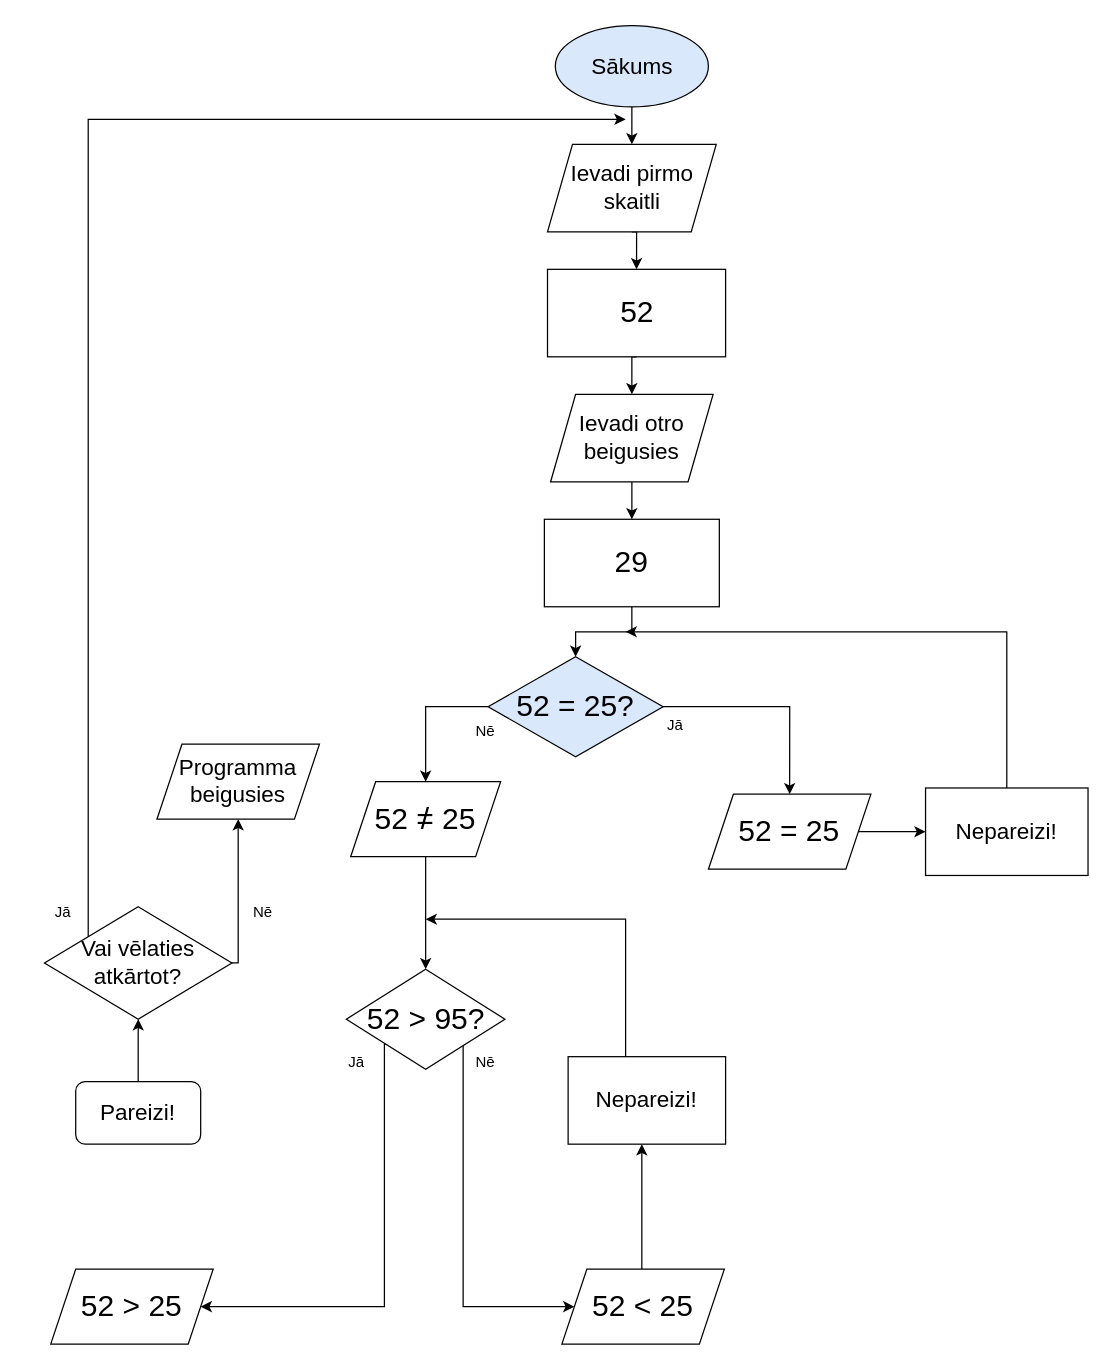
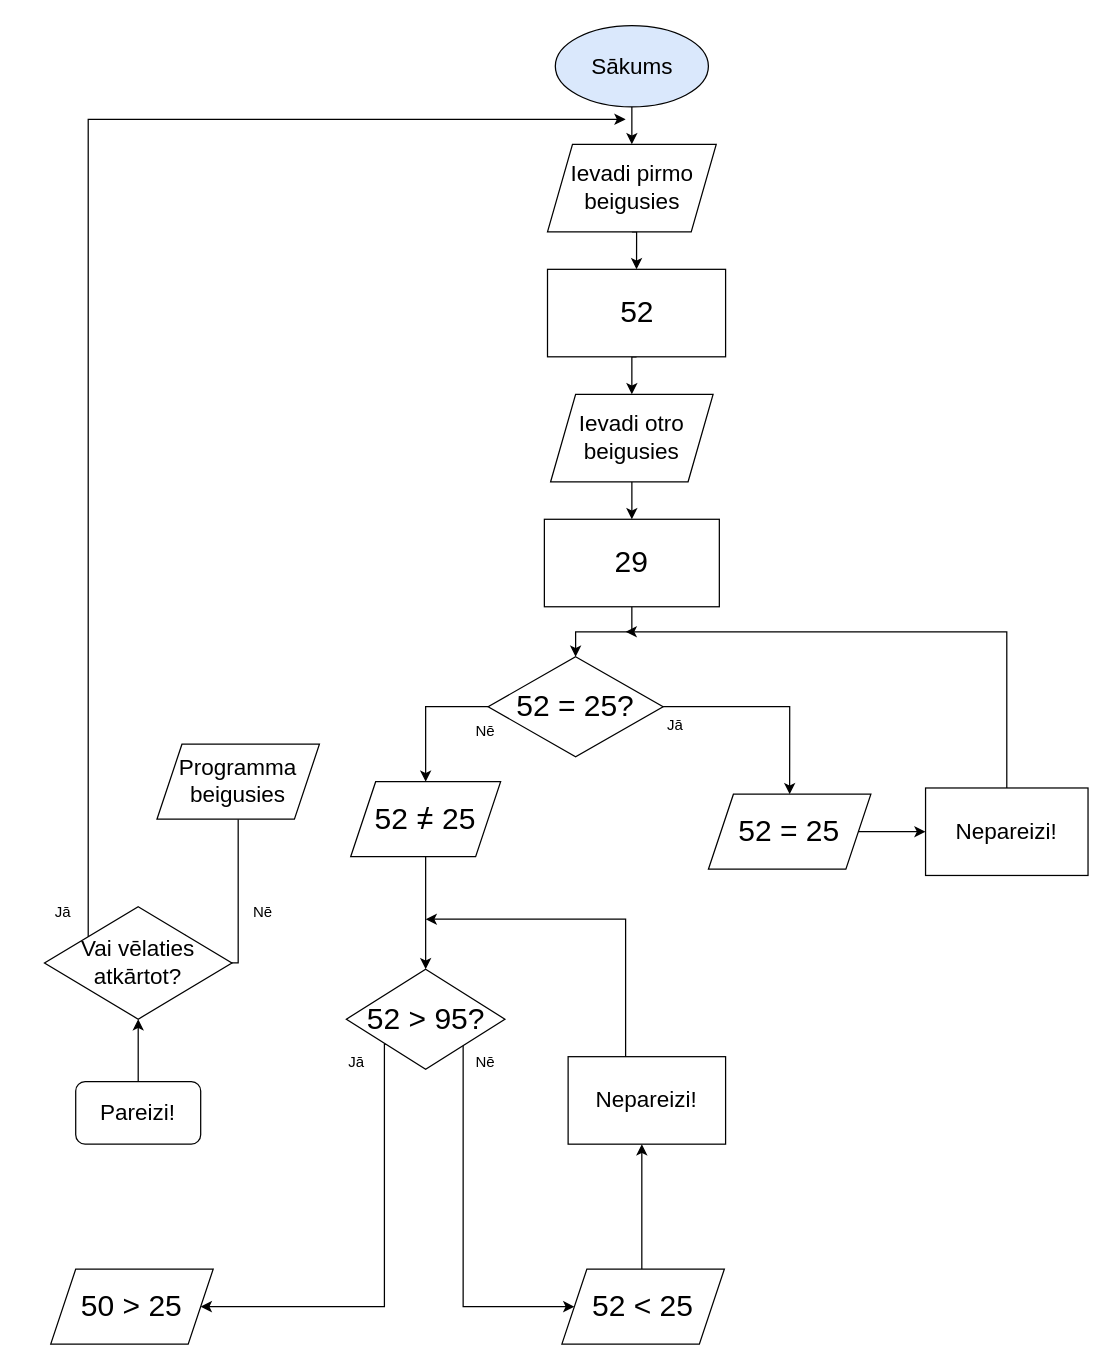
  <mxCell id="0" />
  <mxCell id="1" parent="0" />
  <mxCell id="2" style="edgeStyle=orthogonalEdgeStyle;rounded=0;orthogonalLoop=1;jettySize=auto;html=1;exitX=0.5;exitY=1;exitDx=0;exitDy=0;entryX=0.5;entryY=0;entryDx=0;entryDy=0;" edge="1" parent="1" source="3" target="5"><mxGeometry relative="1" as="geometry" /></mxCell>
  <mxCell id="3" value="&lt;font style=&quot;font-size: 18px;&quot;&gt;Sākums&lt;/font&gt;" style="ellipse;whiteSpace=wrap;html=1;fillColor=#dae8fc;" vertex="1" parent="1"><mxGeometry x="443.75" y="20" width="122.5" height="65" as="geometry" /></mxCell>
  <mxCell id="4" style="edgeStyle=orthogonalEdgeStyle;rounded=0;orthogonalLoop=1;jettySize=auto;html=1;exitX=0.5;exitY=1;exitDx=0;exitDy=0;entryX=0.5;entryY=0;entryDx=0;entryDy=0;" edge="1" parent="1" source="5" target="9"><mxGeometry relative="1" as="geometry" /></mxCell>
- <mxCell id="5" value="&lt;font style=&quot;font-size: 18px;&quot;&gt;Ievadi pirmo skaitli&lt;/font&gt;" style="shape=parallelogram;perimeter=parallelogramPerimeter;whiteSpace=wrap;html=1;fixedSize=1;" vertex="1" parent="1"><mxGeometry x="437.5" y="115" width="135" height="70" as="geometry" /></mxCell>
+ <mxCell id="5" value="&lt;font style=&quot;font-size: 18px;&quot;&gt;Ievadi pirmo beigusies&lt;/font&gt;" style="shape=parallelogram;perimeter=parallelogramPerimeter;whiteSpace=wrap;html=1;fixedSize=1;" vertex="1" parent="1"><mxGeometry x="437.5" y="115" width="135" height="70" as="geometry" /></mxCell>
  <mxCell id="6" style="edgeStyle=orthogonalEdgeStyle;rounded=0;orthogonalLoop=1;jettySize=auto;html=1;exitX=0.5;exitY=1;exitDx=0;exitDy=0;entryX=0.5;entryY=0;entryDx=0;entryDy=0;" edge="1" parent="1" source="7" target="11"><mxGeometry relative="1" as="geometry" /></mxCell>
  <mxCell id="7" value="&lt;font style=&quot;font-size: 18px;&quot;&gt;Ievadi otro beigusies&lt;/font&gt;" style="shape=parallelogram;perimeter=parallelogramPerimeter;whiteSpace=wrap;html=1;fixedSize=1;" vertex="1" parent="1"><mxGeometry x="440" y="315" width="129.99" height="70" as="geometry" /></mxCell>
  <mxCell id="8" style="edgeStyle=orthogonalEdgeStyle;rounded=0;orthogonalLoop=1;jettySize=auto;html=1;exitX=0.5;exitY=1;exitDx=0;exitDy=0;entryX=0.5;entryY=0;entryDx=0;entryDy=0;" edge="1" parent="1" source="9" target="7"><mxGeometry relative="1" as="geometry" /></mxCell>
  <mxCell id="9" value="&lt;font style=&quot;font-size: 24px;&quot;&gt;52&lt;/font&gt;" style="rounded=0;whiteSpace=wrap;html=1;" vertex="1" parent="1"><mxGeometry x="437.5" y="215" width="142.5" height="70" as="geometry" /></mxCell>
  <mxCell id="10" style="edgeStyle=orthogonalEdgeStyle;rounded=0;orthogonalLoop=1;jettySize=auto;html=1;exitX=0.5;exitY=1;exitDx=0;exitDy=0;entryX=0.5;entryY=0;entryDx=0;entryDy=0;" edge="1" parent="1" source="11" target="14"><mxGeometry relative="1" as="geometry" /></mxCell>
  <mxCell id="11" value="&lt;font style=&quot;font-size: 24px;&quot;&gt;29&lt;/font&gt;" style="rounded=0;whiteSpace=wrap;html=1;" vertex="1" parent="1"><mxGeometry x="434.99" y="415" width="140" height="70" as="geometry" /></mxCell>
  <mxCell id="12" style="edgeStyle=orthogonalEdgeStyle;rounded=0;orthogonalLoop=1;jettySize=auto;html=1;exitX=1;exitY=0.5;exitDx=0;exitDy=0;entryX=0.5;entryY=0;entryDx=0;entryDy=0;" edge="1" parent="1" source="14" target="16"><mxGeometry relative="1" as="geometry"><mxPoint x="630" y="615" as="targetPoint" /><Array as="points"><mxPoint x="631" y="565" /></Array></mxGeometry></mxCell>
  <mxCell id="13" style="edgeStyle=orthogonalEdgeStyle;rounded=0;orthogonalLoop=1;jettySize=auto;html=1;exitX=0.5;exitY=1;exitDx=0;exitDy=0;" edge="1" parent="1" source="30" target="19"><mxGeometry relative="1" as="geometry"><mxPoint x="380" y="565" as="targetPoint" /><Array as="points"><mxPoint x="340" y="715" /><mxPoint x="340" y="715" /></Array></mxGeometry></mxCell>
- <mxCell id="14" value="&lt;font style=&quot;font-size: 24px;&quot;&gt;52 = 25?&lt;/font&gt;" style="rhombus;whiteSpace=wrap;html=1;fillColor=#dae8fc;" vertex="1" parent="1"><mxGeometry x="390" y="525" width="140.01" height="80" as="geometry" /></mxCell>
+ <mxCell id="14" value="&lt;font style=&quot;font-size: 24px;&quot;&gt;52 = 25?&lt;/font&gt;" style="rhombus;whiteSpace=wrap;html=1;" vertex="1" parent="1"><mxGeometry x="390" y="525" width="140.01" height="80" as="geometry" /></mxCell>
  <mxCell id="15" style="edgeStyle=orthogonalEdgeStyle;rounded=0;orthogonalLoop=1;jettySize=auto;html=1;exitX=1;exitY=0.5;exitDx=0;exitDy=0;entryX=0;entryY=0.5;entryDx=0;entryDy=0;" edge="1" parent="1" source="16" target="21"><mxGeometry relative="1" as="geometry" /></mxCell>
  <mxCell id="16" value="&lt;font style=&quot;font-size: 24px;&quot;&gt;52 = 25&lt;/font&gt;" style="shape=parallelogram;perimeter=parallelogramPerimeter;whiteSpace=wrap;html=1;fixedSize=1;" vertex="1" parent="1"><mxGeometry x="566.25" y="635" width="130" height="60" as="geometry" /></mxCell>
  <mxCell id="17" style="edgeStyle=orthogonalEdgeStyle;rounded=0;orthogonalLoop=1;jettySize=auto;html=1;exitX=1;exitY=1;exitDx=0;exitDy=0;" edge="1" parent="1" source="19" target="23"><mxGeometry relative="1" as="geometry"><mxPoint x="330" y="845" as="targetPoint" /><Array as="points"><mxPoint x="370" y="835" /><mxPoint x="370" y="1045" /></Array></mxGeometry></mxCell>
  <mxCell id="18" style="edgeStyle=orthogonalEdgeStyle;rounded=0;orthogonalLoop=1;jettySize=auto;html=1;exitX=0;exitY=1;exitDx=0;exitDy=0;" edge="1" parent="1" source="19" target="26"><mxGeometry relative="1" as="geometry"><mxPoint x="260" y="1035" as="targetPoint" /><Array as="points"><mxPoint x="307" y="835" /><mxPoint x="307" y="1045" /></Array></mxGeometry></mxCell>
  <mxCell id="19" value="&lt;font style=&quot;font-size: 24px;&quot;&gt;52 &amp;gt; 95?&lt;/font&gt;" style="rhombus;whiteSpace=wrap;html=1;" vertex="1" parent="1"><mxGeometry x="276.56" y="775" width="126.87" height="80" as="geometry" /></mxCell>
  <mxCell id="20" style="edgeStyle=orthogonalEdgeStyle;rounded=0;orthogonalLoop=1;jettySize=auto;html=1;exitX=0.5;exitY=0;exitDx=0;exitDy=0;" edge="1" parent="1" source="21"><mxGeometry relative="1" as="geometry"><mxPoint x="500" y="505" as="targetPoint" /><Array as="points"><mxPoint x="805" y="505" /><mxPoint x="805" y="505" /></Array></mxGeometry></mxCell>
  <mxCell id="21" value="&lt;font style=&quot;font-size: 18px;&quot;&gt;Nepareizi!&lt;/font&gt;" style="rounded=0;whiteSpace=wrap;html=1;" vertex="1" parent="1"><mxGeometry x="740" y="630" width="130" height="70" as="geometry" /></mxCell>
  <mxCell id="22" style="edgeStyle=orthogonalEdgeStyle;rounded=0;orthogonalLoop=1;jettySize=auto;html=1;entryX=0.468;entryY=1;entryDx=0;entryDy=0;entryPerimeter=0;" edge="1" parent="1" source="23" target="25"><mxGeometry relative="1" as="geometry"><mxPoint x="534" y="1045" as="sourcePoint" /><Array as="points"><mxPoint x="513" y="1015" /><mxPoint x="513" y="1015" /></Array></mxGeometry></mxCell>
  <mxCell id="23" value="&lt;font style=&quot;font-size: 24px;&quot;&gt;52 &amp;lt; 25&lt;/font&gt;" style="shape=parallelogram;perimeter=parallelogramPerimeter;whiteSpace=wrap;html=1;fixedSize=1;" vertex="1" parent="1"><mxGeometry x="449" y="1015" width="130" height="60" as="geometry" /></mxCell>
  <mxCell id="24" style="edgeStyle=orthogonalEdgeStyle;rounded=0;orthogonalLoop=1;jettySize=auto;html=1;exitX=0.5;exitY=0;exitDx=0;exitDy=0;" edge="1" parent="1" source="25"><mxGeometry relative="1" as="geometry"><mxPoint x="340" y="735" as="targetPoint" /><Array as="points"><mxPoint x="500" y="865" /><mxPoint x="500" y="735" /></Array></mxGeometry></mxCell>
  <mxCell id="25" value="&lt;font style=&quot;font-size: 18px;&quot;&gt;Nepareizi!&lt;/font&gt;" style="rounded=0;whiteSpace=wrap;html=1;" vertex="1" parent="1"><mxGeometry x="454" y="845" width="126" height="70" as="geometry" /></mxCell>
- <mxCell id="26" value="&lt;font style=&quot;font-size: 24px;&quot;&gt;52 &amp;gt; 25&lt;/font&gt;" style="shape=parallelogram;perimeter=parallelogramPerimeter;whiteSpace=wrap;html=1;fixedSize=1;" vertex="1" parent="1"><mxGeometry x="40" y="1015" width="130" height="60" as="geometry" /></mxCell>
+ <mxCell id="26" value="&lt;font style=&quot;font-size: 24px;&quot;&gt;50 &amp;gt; 25&lt;/font&gt;" style="shape=parallelogram;perimeter=parallelogramPerimeter;whiteSpace=wrap;html=1;fixedSize=1;" vertex="1" parent="1"><mxGeometry x="40" y="1015" width="130" height="60" as="geometry" /></mxCell>
  <mxCell id="27" style="edgeStyle=orthogonalEdgeStyle;rounded=0;orthogonalLoop=1;jettySize=auto;html=1;exitX=0.5;exitY=0;exitDx=0;exitDy=0;entryX=0.5;entryY=1;entryDx=0;entryDy=0;" edge="1" parent="1" source="28" target="33"><mxGeometry relative="1" as="geometry" /></mxCell>
  <mxCell id="28" value="&lt;font style=&quot;font-size: 18px;&quot;&gt;Pareizi!&lt;/font&gt;" style="whiteSpace=wrap;html=1;rounded=1;" vertex="1" parent="1"><mxGeometry x="60" y="865" width="100" height="50" as="geometry" /></mxCell>
  <mxCell id="29" value="" style="edgeStyle=orthogonalEdgeStyle;rounded=0;orthogonalLoop=1;jettySize=auto;html=1;exitX=0;exitY=0.5;exitDx=0;exitDy=0;" edge="1" parent="1" source="14" target="30"><mxGeometry relative="1" as="geometry"><mxPoint x="297" y="765" as="targetPoint" /><mxPoint x="390" y="565" as="sourcePoint" /></mxGeometry></mxCell>
  <mxCell id="30" value="&lt;font style=&quot;font-size: 24px;&quot;&gt;52 = 25&lt;/font&gt;" style="shape=parallelogram;perimeter=parallelogramPerimeter;whiteSpace=wrap;html=1;fixedSize=1;" vertex="1" parent="1"><mxGeometry x="280" y="625" width="120" height="60" as="geometry" /></mxCell>
  <mxCell id="31" value="&lt;font style=&quot;font-size: 24px;&quot;&gt;/&lt;/font&gt;" style="text;strokeColor=none;align=center;fillColor=none;html=1;verticalAlign=middle;whiteSpace=wrap;rounded=0;" vertex="1" parent="1"><mxGeometry x="310" y="640" width="60" height="30" as="geometry" /></mxCell>
- <mxCell id="32" style="edgeStyle=orthogonalEdgeStyle;rounded=0;orthogonalLoop=1;jettySize=auto;html=1;exitX=1;exitY=0;exitDx=0;exitDy=0;entryX=0.5;entryY=1;entryDx=0;entryDy=0;" edge="1" parent="1" source="33" target="34"><mxGeometry relative="1" as="geometry"><mxPoint x="250" y="655" as="targetPoint" /><Array as="points"><mxPoint x="148" y="770" /><mxPoint x="190" y="770" /></Array></mxGeometry></mxCell>
+ <mxCell id="32" style="edgeStyle=orthogonalEdgeStyle;rounded=0;orthogonalLoop=1;jettySize=auto;html=1;exitX=1;exitY=0;exitDx=0;exitDy=0;entryX=0.5;entryY=1;entryDx=0;entryDy=0;endArrow=none;" edge="1" parent="1" source="33" target="34"><mxGeometry relative="1" as="geometry"><mxPoint x="250" y="655" as="targetPoint" /><Array as="points"><mxPoint x="148" y="770" /><mxPoint x="190" y="770" /></Array></mxGeometry></mxCell>
  <mxCell id="33" value="&lt;font style=&quot;font-size: 18px;&quot;&gt;Vai vēlaties atkārtot?&lt;/font&gt;" style="rhombus;whiteSpace=wrap;html=1;" vertex="1" parent="1"><mxGeometry x="35" y="725" width="150" height="90" as="geometry" /></mxCell>
  <mxCell id="34" value="&lt;font style=&quot;font-size: 18px;&quot;&gt;Programma beigusies&lt;/font&gt;" style="shape=parallelogram;perimeter=parallelogramPerimeter;whiteSpace=wrap;html=1;fixedSize=1;" vertex="1" parent="1"><mxGeometry x="125" y="595" width="130" height="60" as="geometry" /></mxCell>
  <mxCell id="35" style="edgeStyle=orthogonalEdgeStyle;rounded=0;orthogonalLoop=1;jettySize=auto;html=1;" edge="1" parent="1" source="33"><mxGeometry relative="1" as="geometry"><mxPoint x="500" y="95" as="targetPoint" /><mxPoint x="149.75" y="605" as="sourcePoint" /><Array as="points"><mxPoint x="70" y="95" /></Array></mxGeometry></mxCell>
  <mxCell id="36" value="Nē" style="text;strokeColor=none;align=center;fillColor=none;html=1;verticalAlign=middle;whiteSpace=wrap;rounded=0;" vertex="1" parent="1"><mxGeometry x="180" y="715" width="60" height="30" as="geometry" /></mxCell>
  <mxCell id="37" value="Jā" style="text;strokeColor=none;align=center;fillColor=none;html=1;verticalAlign=middle;whiteSpace=wrap;rounded=0;" vertex="1" parent="1"><mxGeometry x="20" y="715" width="60" height="30" as="geometry" /></mxCell>
  <mxCell id="38" value="Jā" style="text;strokeColor=none;align=center;fillColor=none;html=1;verticalAlign=middle;whiteSpace=wrap;rounded=0;" vertex="1" parent="1"><mxGeometry x="509.99" y="565" width="60" height="30" as="geometry" /></mxCell>
  <mxCell id="39" value="Nē" style="text;strokeColor=none;align=center;fillColor=none;html=1;verticalAlign=middle;whiteSpace=wrap;rounded=0;" vertex="1" parent="1"><mxGeometry x="358.38" y="570" width="60" height="30" as="geometry" /></mxCell>
  <mxCell id="40" value="Jā" style="text;strokeColor=none;align=center;fillColor=none;html=1;verticalAlign=middle;whiteSpace=wrap;rounded=0;" vertex="1" parent="1"><mxGeometry x="255" y="835" width="60" height="30" as="geometry" /></mxCell>
  <mxCell id="41" value="Nē" style="text;strokeColor=none;align=center;fillColor=none;html=1;verticalAlign=middle;whiteSpace=wrap;rounded=0;" vertex="1" parent="1"><mxGeometry x="358.38" y="835" width="60" height="30" as="geometry" /></mxCell>
